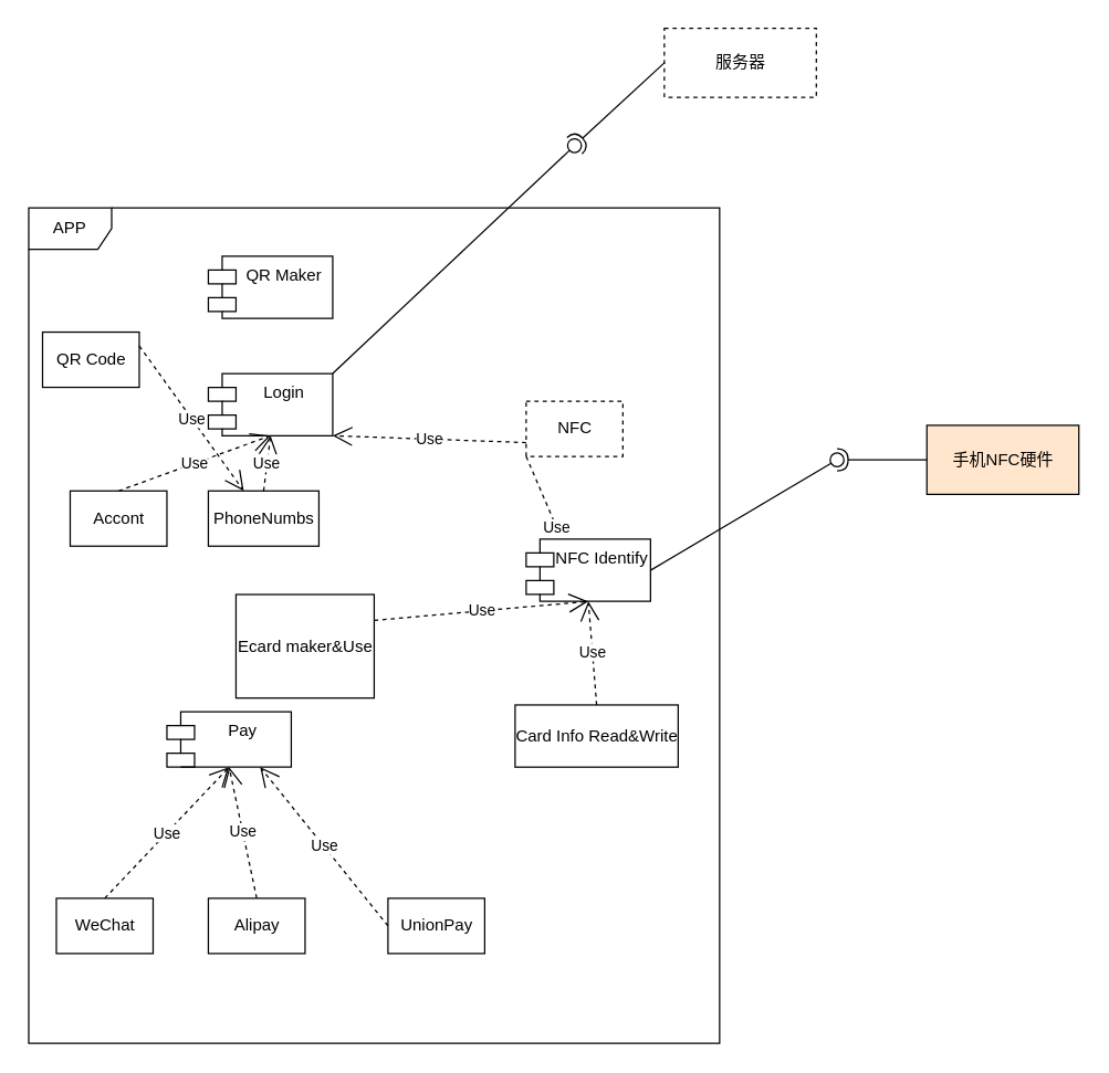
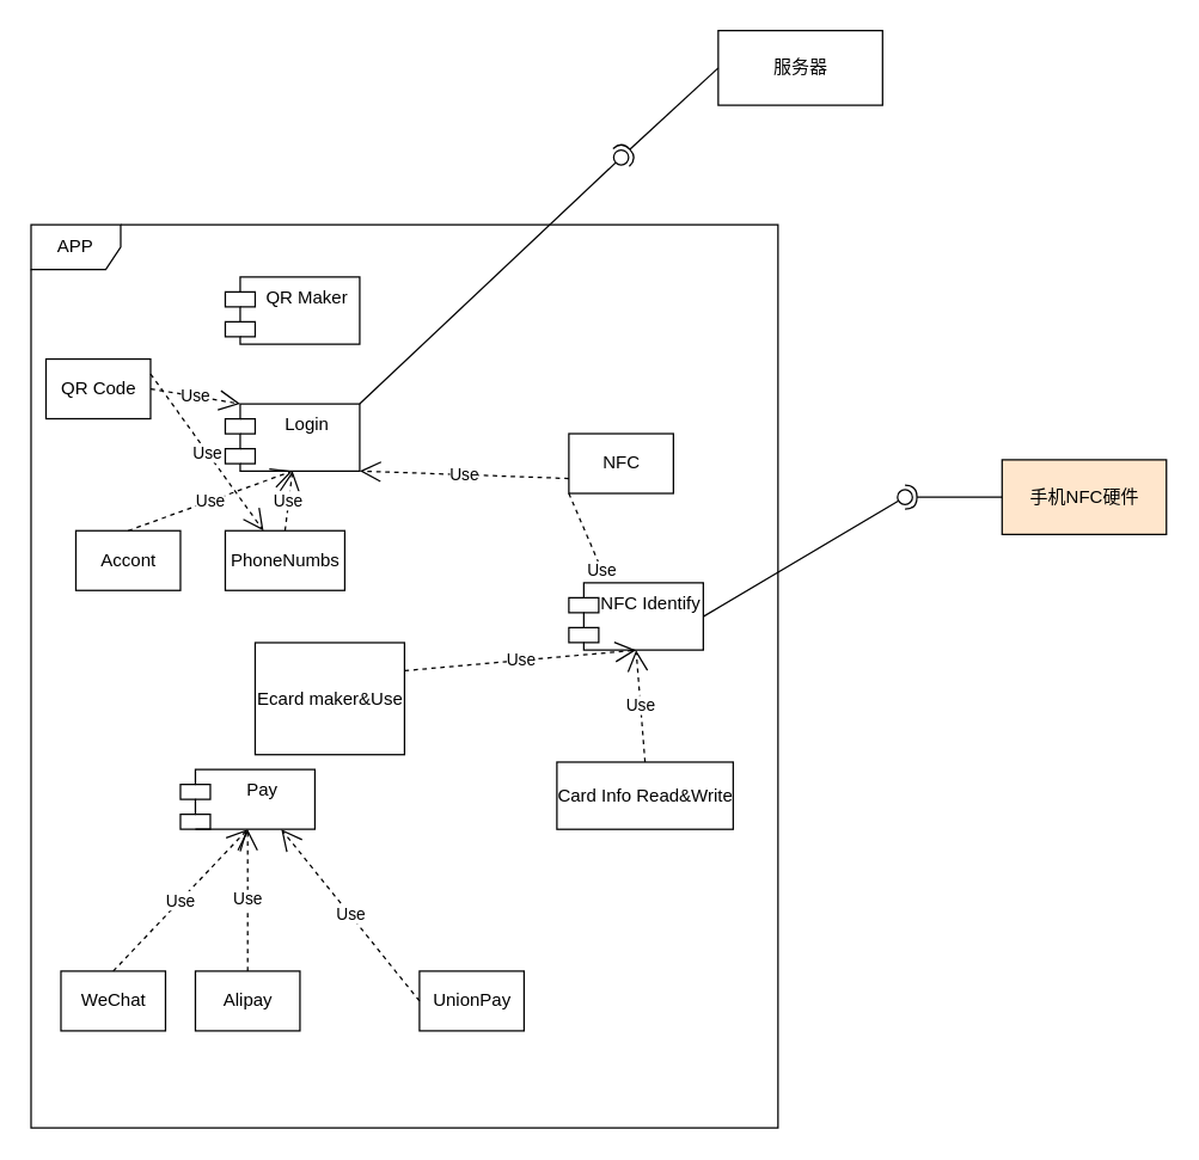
  <mxCell id="0" />
  <mxCell id="1" parent="0" />
  <mxCell id="2" value="APP" style="shape=umlFrame;whiteSpace=wrap;html=1;" vertex="1" parent="1"><mxGeometry y="150" width="500" height="605" as="geometry" x="20" /></mxCell>
- <mxCell id="3" value="服务器" style="html=1;dashed=1;" vertex="1" parent="1"><mxGeometry x="480" y="20" width="110" height="50" as="geometry" /></mxCell>
+ <mxCell id="3" value="服务器" style="html=1;" vertex="1" parent="1"><mxGeometry x="480" y="20" width="110" height="50" as="geometry" /></mxCell>
  <mxCell id="4" value="Login" style="shape=module;align=left;spacingLeft=20;align=center;verticalAlign=top;" vertex="1" parent="1"><mxGeometry x="150" y="270" width="90" height="45" as="geometry" /></mxCell>
  <mxCell id="5" value="Accont" style="html=1;" vertex="1" parent="1"><mxGeometry x="50" y="355" width="70" height="40" as="geometry" /></mxCell>
  <mxCell id="6" value="PhoneNumbs" style="html=1;" vertex="1" parent="1"><mxGeometry x="150" y="355" width="80" height="40" as="geometry" /></mxCell>
  <mxCell id="7" value="QR Code" style="html=1;" vertex="1" parent="1"><mxGeometry x="30" y="240" width="70" height="40" as="geometry" /></mxCell>
- <mxCell id="8" value="NFC" style="html=1;dashed=1;" vertex="1" parent="1"><mxGeometry x="380" y="290" width="70" height="40" as="geometry" /></mxCell>
+ <mxCell id="8" value="NFC" style="html=1;" vertex="1" parent="1"><mxGeometry x="380" y="290" width="70" height="40" as="geometry" /></mxCell>
  <mxCell id="9" value="Use" style="endArrow=open;endSize=12;dashed=1;html=1;rounded=0;exitX=0.5;exitY=0;exitDx=0;exitDy=0;entryX=0.5;entryY=1;entryDx=0;entryDy=0;" edge="1" parent="1" source="5" target="4"><mxGeometry width="160" relative="1" as="geometry"><mxPoint x="10" y="270" as="sourcePoint" /><mxPoint x="170" y="270" as="targetPoint" /></mxGeometry></mxCell>
  <mxCell id="10" value="Use" style="endArrow=open;endSize=12;dashed=1;html=1;rounded=0;exitX=0.5;exitY=0;exitDx=0;exitDy=0;entryX=0.5;entryY=1;entryDx=0;entryDy=0;" edge="1" parent="1" source="6" target="4"><mxGeometry width="160" relative="1" as="geometry"><mxPoint x="-15" y="310" as="sourcePoint" /><mxPoint x="40" y="245" as="targetPoint" /></mxGeometry></mxCell>
  <mxCell id="11" value="Use" style="endArrow=open;endSize=12;dashed=1;html=1;rounded=0;exitX=1;exitY=0.25;exitDx=0;exitDy=0;" edge="1" parent="1" source="7" target="6"><mxGeometry width="160" relative="1" as="geometry"><mxPoint x="130" y="285" as="sourcePoint" /><mxPoint x="185" y="220" as="targetPoint" /></mxGeometry></mxCell>
  <mxCell id="12" value="Use" style="endArrow=diamond;endSize=12;dashed=1;html=1;rounded=0;exitX=0;exitY=1;exitDx=0;exitDy=0;entryX=0.5;entryY=1;entryDx=0;entryDy=0;" edge="1" parent="1" source="8" target="13"><mxGeometry width="160" relative="1" as="geometry"><mxPoint x="260" y="345" as="sourcePoint" /><mxPoint x="315" y="280" as="targetPoint" /></mxGeometry></mxCell>
  <mxCell id="13" value="NFC Identify" style="shape=module;align=left;spacingLeft=20;align=center;verticalAlign=top;" vertex="1" parent="1"><mxGeometry x="380" y="390" width="90" height="45" as="geometry" /></mxCell>
  <mxCell id="14" value="Use" style="endArrow=open;endSize=12;dashed=1;html=1;rounded=0;exitX=0;exitY=0.75;exitDx=0;exitDy=0;entryX=1;entryY=1;entryDx=0;entryDy=0;" edge="1" parent="1" source="8" target="4"><mxGeometry width="160" relative="1" as="geometry"><mxPoint x="190" y="210" as="sourcePoint" /><mxPoint x="350" y="210" as="targetPoint" /></mxGeometry></mxCell>
  <mxCell id="15" value="QR Maker" style="shape=module;align=left;spacingLeft=20;align=center;verticalAlign=top;" vertex="1" parent="1"><mxGeometry x="150" y="185" width="90" height="45" as="geometry" /></mxCell>
+ <mxCell id="16" value="Use" style="endArrow=open;endSize=12;dashed=1;html=1;rounded=0;exitX=1;exitY=0.5;exitDx=0;exitDy=0;entryX=0;entryY=0;entryDx=10;entryDy=0;entryPerimeter=0;" edge="1" parent="1" source="7" target="4"><mxGeometry width="160" relative="1" as="geometry"><mxPoint x="140" y="290" as="sourcePoint" /><mxPoint x="300" y="290" as="targetPoint" /></mxGeometry></mxCell>
  <mxCell id="17" value="" style="rounded=0;orthogonalLoop=1;jettySize=auto;html=1;endArrow=none;endFill=0;sketch=0;sourcePerimeterSpacing=0;targetPerimeterSpacing=0;exitX=1;exitY=0;exitDx=0;exitDy=0;" edge="1" target="19" parent="1" source="4"><mxGeometry relative="1" as="geometry"><mxPoint x="310" y="65" as="sourcePoint" /></mxGeometry></mxCell>
  <mxCell id="18" value="" style="rounded=0;orthogonalLoop=1;jettySize=auto;html=1;endArrow=halfCircle;endFill=0;entryX=0.5;entryY=0.5;endSize=6;strokeWidth=1;sketch=0;exitX=0;exitY=0.5;exitDx=0;exitDy=0;" edge="1" target="19" parent="1" source="3"><mxGeometry relative="1" as="geometry"><mxPoint x="350" y="65" as="sourcePoint" /></mxGeometry></mxCell>
  <mxCell id="19" value="" style="ellipse;whiteSpace=wrap;html=1;align=center;aspect=fixed;resizable=0;points=[];outlineConnect=0;sketch=0;" vertex="1" parent="1"><mxGeometry x="410" y="100" width="10" height="10" as="geometry" /></mxCell>
  <mxCell id="20" value="Pay" style="shape=module;align=left;spacingLeft=20;align=center;verticalAlign=top;" vertex="1" parent="1"><mxGeometry x="120" y="515" width="90" height="40" as="geometry" /></mxCell>
  <mxCell id="21" value="WeChat" style="html=1;" vertex="1" parent="1"><mxGeometry x="40" y="650" width="70" height="40" as="geometry" /></mxCell>
- <mxCell id="22" value="Alipay" style="html=1;" vertex="1" parent="1"><mxGeometry x="150" y="650" width="70" height="40" as="geometry" /></mxCell>
+ <mxCell id="22" value="Alipay" style="html=1;" vertex="1" parent="1"><mxGeometry x="130" y="650" width="70" height="40" as="geometry" /></mxCell>
  <mxCell id="23" value="UnionPay" style="html=1;" vertex="1" parent="1"><mxGeometry x="280" y="650" width="70" height="40" as="geometry" /></mxCell>
  <mxCell id="24" value="Use" style="endArrow=open;endSize=12;dashed=1;html=1;rounded=0;exitX=0.5;exitY=0;exitDx=0;exitDy=0;entryX=0.5;entryY=1;entryDx=0;entryDy=0;" edge="1" parent="1" source="21" target="20"><mxGeometry width="160" relative="1" as="geometry"><mxPoint x="100" y="710" as="sourcePoint" /><mxPoint x="260" y="710" as="targetPoint" /></mxGeometry></mxCell>
  <mxCell id="25" value="Use" style="endArrow=open;endSize=12;dashed=1;html=1;rounded=0;exitX=0.5;exitY=0;exitDx=0;exitDy=0;entryX=0.5;entryY=1;entryDx=0;entryDy=0;" edge="1" parent="1" source="22" target="20"><mxGeometry width="160" relative="1" as="geometry"><mxPoint x="260" y="610" as="sourcePoint" /><mxPoint x="420" y="610" as="targetPoint" /></mxGeometry></mxCell>
  <mxCell id="26" value="Use" style="endArrow=open;endSize=12;dashed=1;html=1;rounded=0;exitX=0;exitY=0.5;exitDx=0;exitDy=0;entryX=0.75;entryY=1;entryDx=0;entryDy=0;" edge="1" parent="1" source="23" target="20"><mxGeometry width="160" relative="1" as="geometry"><mxPoint x="290" y="600" as="sourcePoint" /><mxPoint x="450" y="600" as="targetPoint" /></mxGeometry></mxCell>
  <mxCell id="27" value="Card Info Read&amp;amp;Write" style="html=1;" vertex="1" parent="1"><mxGeometry x="372" y="510" width="118" height="45" as="geometry" /></mxCell>
  <mxCell id="28" value="Use" style="endArrow=open;endSize=12;dashed=1;html=1;rounded=0;exitX=0.5;exitY=0;exitDx=0;exitDy=0;entryX=0.5;entryY=1;entryDx=0;entryDy=0;" edge="1" parent="1" source="27" target="13"><mxGeometry width="160" relative="1" as="geometry"><mxPoint x="270" y="640" as="sourcePoint" /><mxPoint x="430" y="640" as="targetPoint" /></mxGeometry></mxCell>
  <mxCell id="29" value="Ecard maker&amp;amp;Use" style="html=1;" vertex="1" parent="1"><mxGeometry x="170" y="430" width="100" height="75" as="geometry" /></mxCell>
  <mxCell id="30" value="Use" style="endArrow=open;endSize=12;dashed=1;html=1;rounded=0;exitX=1;exitY=0.25;exitDx=0;exitDy=0;entryX=0.5;entryY=1;entryDx=0;entryDy=0;" edge="1" parent="1" source="29" target="13"><mxGeometry width="160" relative="1" as="geometry"><mxPoint x="270" y="620" as="sourcePoint" /><mxPoint x="430" y="620" as="targetPoint" /></mxGeometry></mxCell>
  <mxCell id="31" value="手机NFC硬件" style="html=1;fillColor=#ffe6cc;" vertex="1" parent="1"><mxGeometry x="670" y="307.5" width="110" height="50" as="geometry" /></mxCell>
  <mxCell id="32" value="" style="rounded=0;orthogonalLoop=1;jettySize=auto;html=1;endArrow=none;endFill=0;sketch=0;sourcePerimeterSpacing=0;targetPerimeterSpacing=0;exitX=1;exitY=0.5;exitDx=0;exitDy=0;" edge="1" target="34" parent="1" source="13"><mxGeometry relative="1" as="geometry"><mxPoint x="580" y="360" as="sourcePoint" /></mxGeometry></mxCell>
  <mxCell id="33" value="" style="rounded=0;orthogonalLoop=1;jettySize=auto;html=1;endArrow=halfCircle;endFill=0;entryX=0.5;entryY=0.5;endSize=6;strokeWidth=1;sketch=0;exitX=0;exitY=0.5;exitDx=0;exitDy=0;" edge="1" target="34" parent="1" source="31"><mxGeometry relative="1" as="geometry"><mxPoint x="620" y="360" as="sourcePoint" /></mxGeometry></mxCell>
  <mxCell id="34" value="" style="ellipse;whiteSpace=wrap;html=1;align=center;aspect=fixed;resizable=0;points=[];outlineConnect=0;sketch=0;" vertex="1" parent="1"><mxGeometry x="600" y="327.5" width="10" height="10" as="geometry" /></mxCell>
